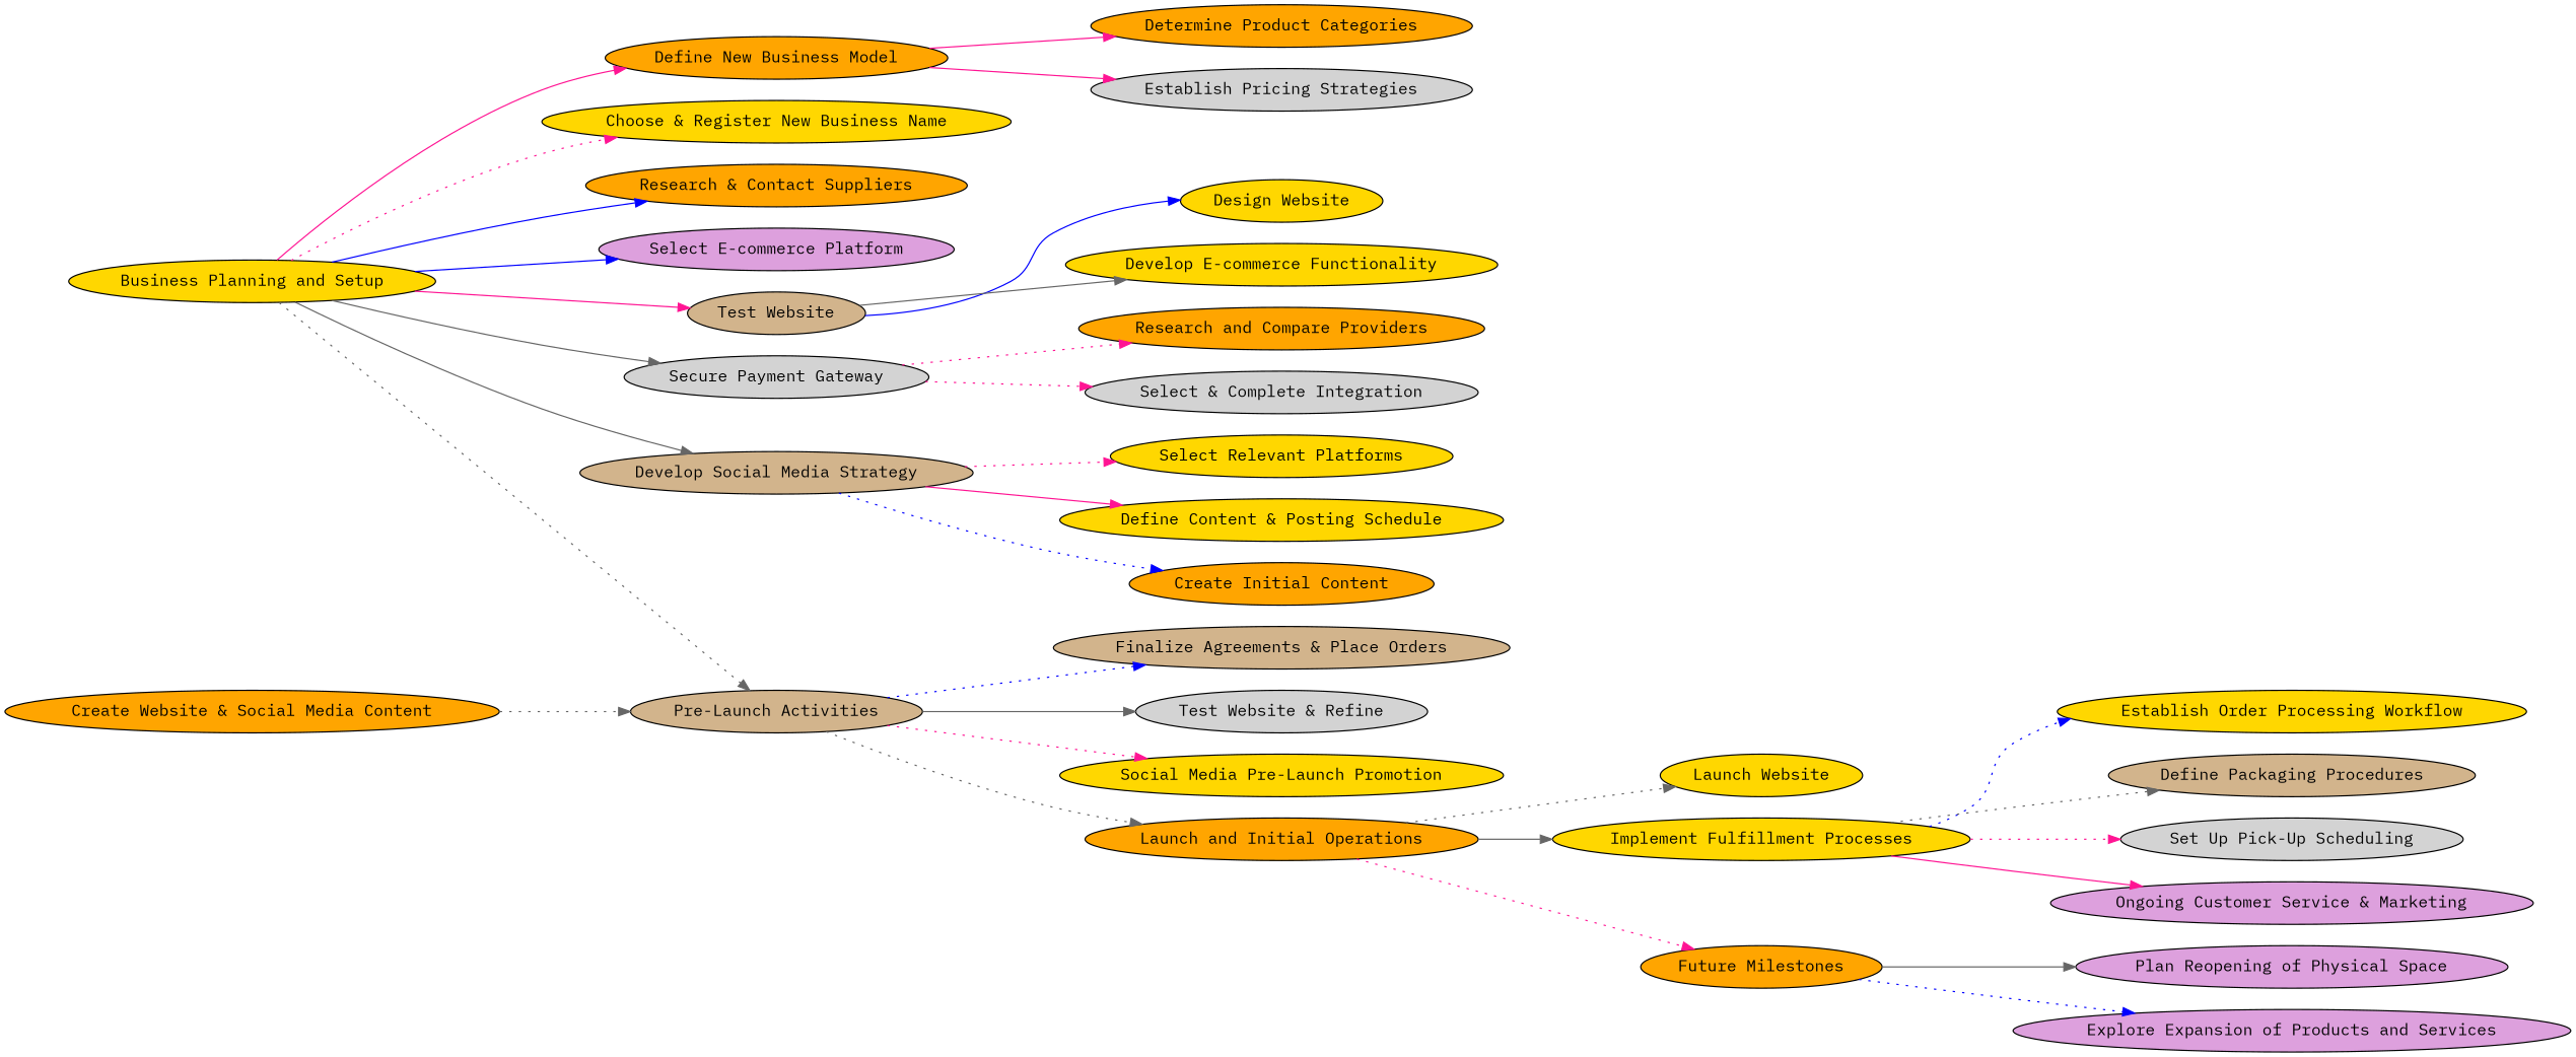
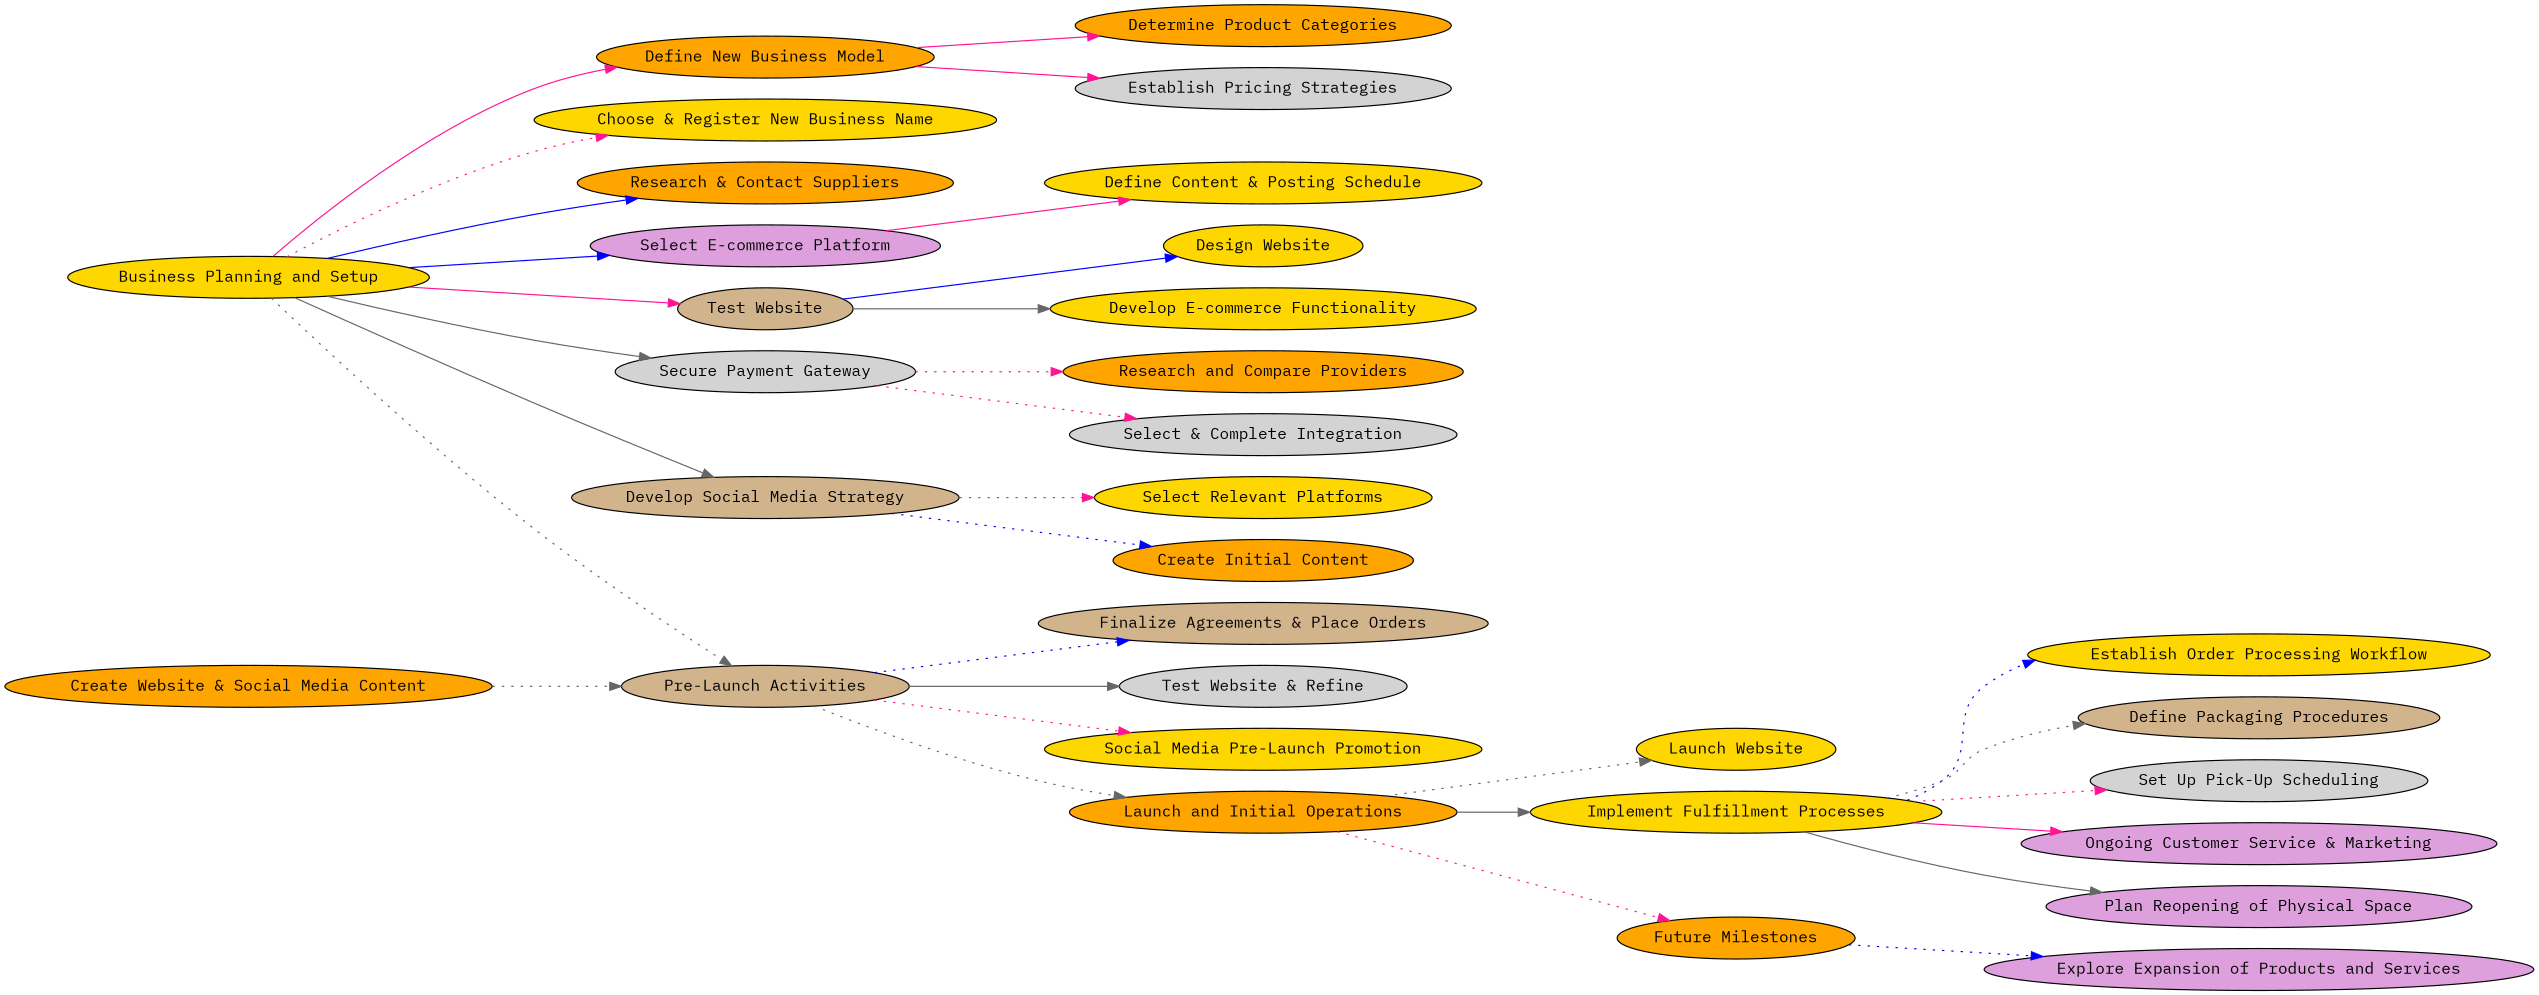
  digraph {
    fontname="IBM Plex Mono"
    rankdir=LR
    node [fillcolor=gold fontname="IBM Plex Mono" style=filled]
    edge [color=deeppink fontname="IBM Plex Mono" style=dotted]
    n1 [label="Business Planning and Setup"]
    n2 [fillcolor=orange label="Define New Business Model"]
    n3 [label="Choose & Register New Business Name"]
    n4 [fillcolor=orange label="Research & Contact Suppliers"]
    n5 [fillcolor=plum label="Select E-commerce Platform"]
    n6 [fillcolor=tan label="Test Website"]
    n7 [fillcolor=lightgrey label="Secure Payment Gateway"]
    n8 [fillcolor=tan label="Develop Social Media Strategy"]
    n9 [fillcolor=tan label="Pre-Launch Activities"]
    n10 [fillcolor=orange label="Determine Product Categories"]
    n11 [fillcolor=lightgrey label="Establish Pricing Strategies"]
    n12 [label="Design Website"]
    n13 [label="Develop E-commerce Functionality"]
    n14 [fillcolor=orange label="Research and Compare Providers"]
    n15 [fillcolor=lightgrey label="Select & Complete Integration"]
    n16 [label="Select Relevant Platforms"]
    n17 [label="Define Content & Posting Schedule"]
    n18 [fillcolor=orange label="Create Initial Content"]
    n19 [fillcolor=tan label="Finalize Agreements & Place Orders"]
    n20 [fillcolor=lightgrey label="Test Website & Refine"]
    n21 [label="Social Media Pre-Launch Promotion"]
    n22 [fillcolor=orange label="Launch and Initial Operations"]
    n23 [fillcolor=orange label="Create Website & Social Media Content"]
    n24 [label="Launch Website"]
    n25 [label="Implement Fulfillment Processes"]
    n26 [fillcolor=orange label="Future Milestones"]
    n27 [label="Establish Order Processing Workflow"]
    n28 [fillcolor=tan label="Define Packaging Procedures"]
    n29 [fillcolor=lightgrey label="Set Up Pick-Up Scheduling"]
    n30 [fillcolor=plum label="Ongoing Customer Service & Marketing"]
    n31 [fillcolor=plum label="Plan Reopening of Physical Space"]
    n32 [fillcolor=plum label="Explore Expansion of Products and Services"]
    n1 -> n2 [style=solid]
    n1 -> n3
    n1 -> n4 [color=blue style=solid]
    n1 -> n5 [color=blue style=solid]
    n1 -> n6 [style=solid]
    n1 -> n7 [color=gray40 style=solid]
    n1 -> n8 [color=gray40 style=solid]
    n1 -> n9 [color=gray40]
    n2 -> n10 [style=solid]
    n2 -> n11 [style=solid]
    n6 -> n12 [color=blue style=solid]
    n6 -> n13 [color=gray40 style=solid]
    n7 -> n14
    n7 -> n15
    n8 -> n16
-   n8 -> n17 [style=solid]
+   n5 -> n17 [style=solid]
    n8 -> n18 [color=blue]
    n9 -> n19 [color=blue]
    n9 -> n20 [color=gray40 style=solid]
    n9 -> n21
    n9 -> n22 [color=gray40]
    n22 -> n24 [color=gray40]
    n22 -> n25 [color=gray40 style=solid]
    n22 -> n26
    n23 -> n9 [color=gray40]
    n25 -> n27 [color=blue]
    n25 -> n28 [color=gray40]
    n25 -> n29
    n25 -> n30 [style=solid]
-   n26 -> n31 [color=gray40 style=solid]
+   n25 -> n31 [color=gray40 style=solid]
    n26 -> n32 [color=blue]
  }
